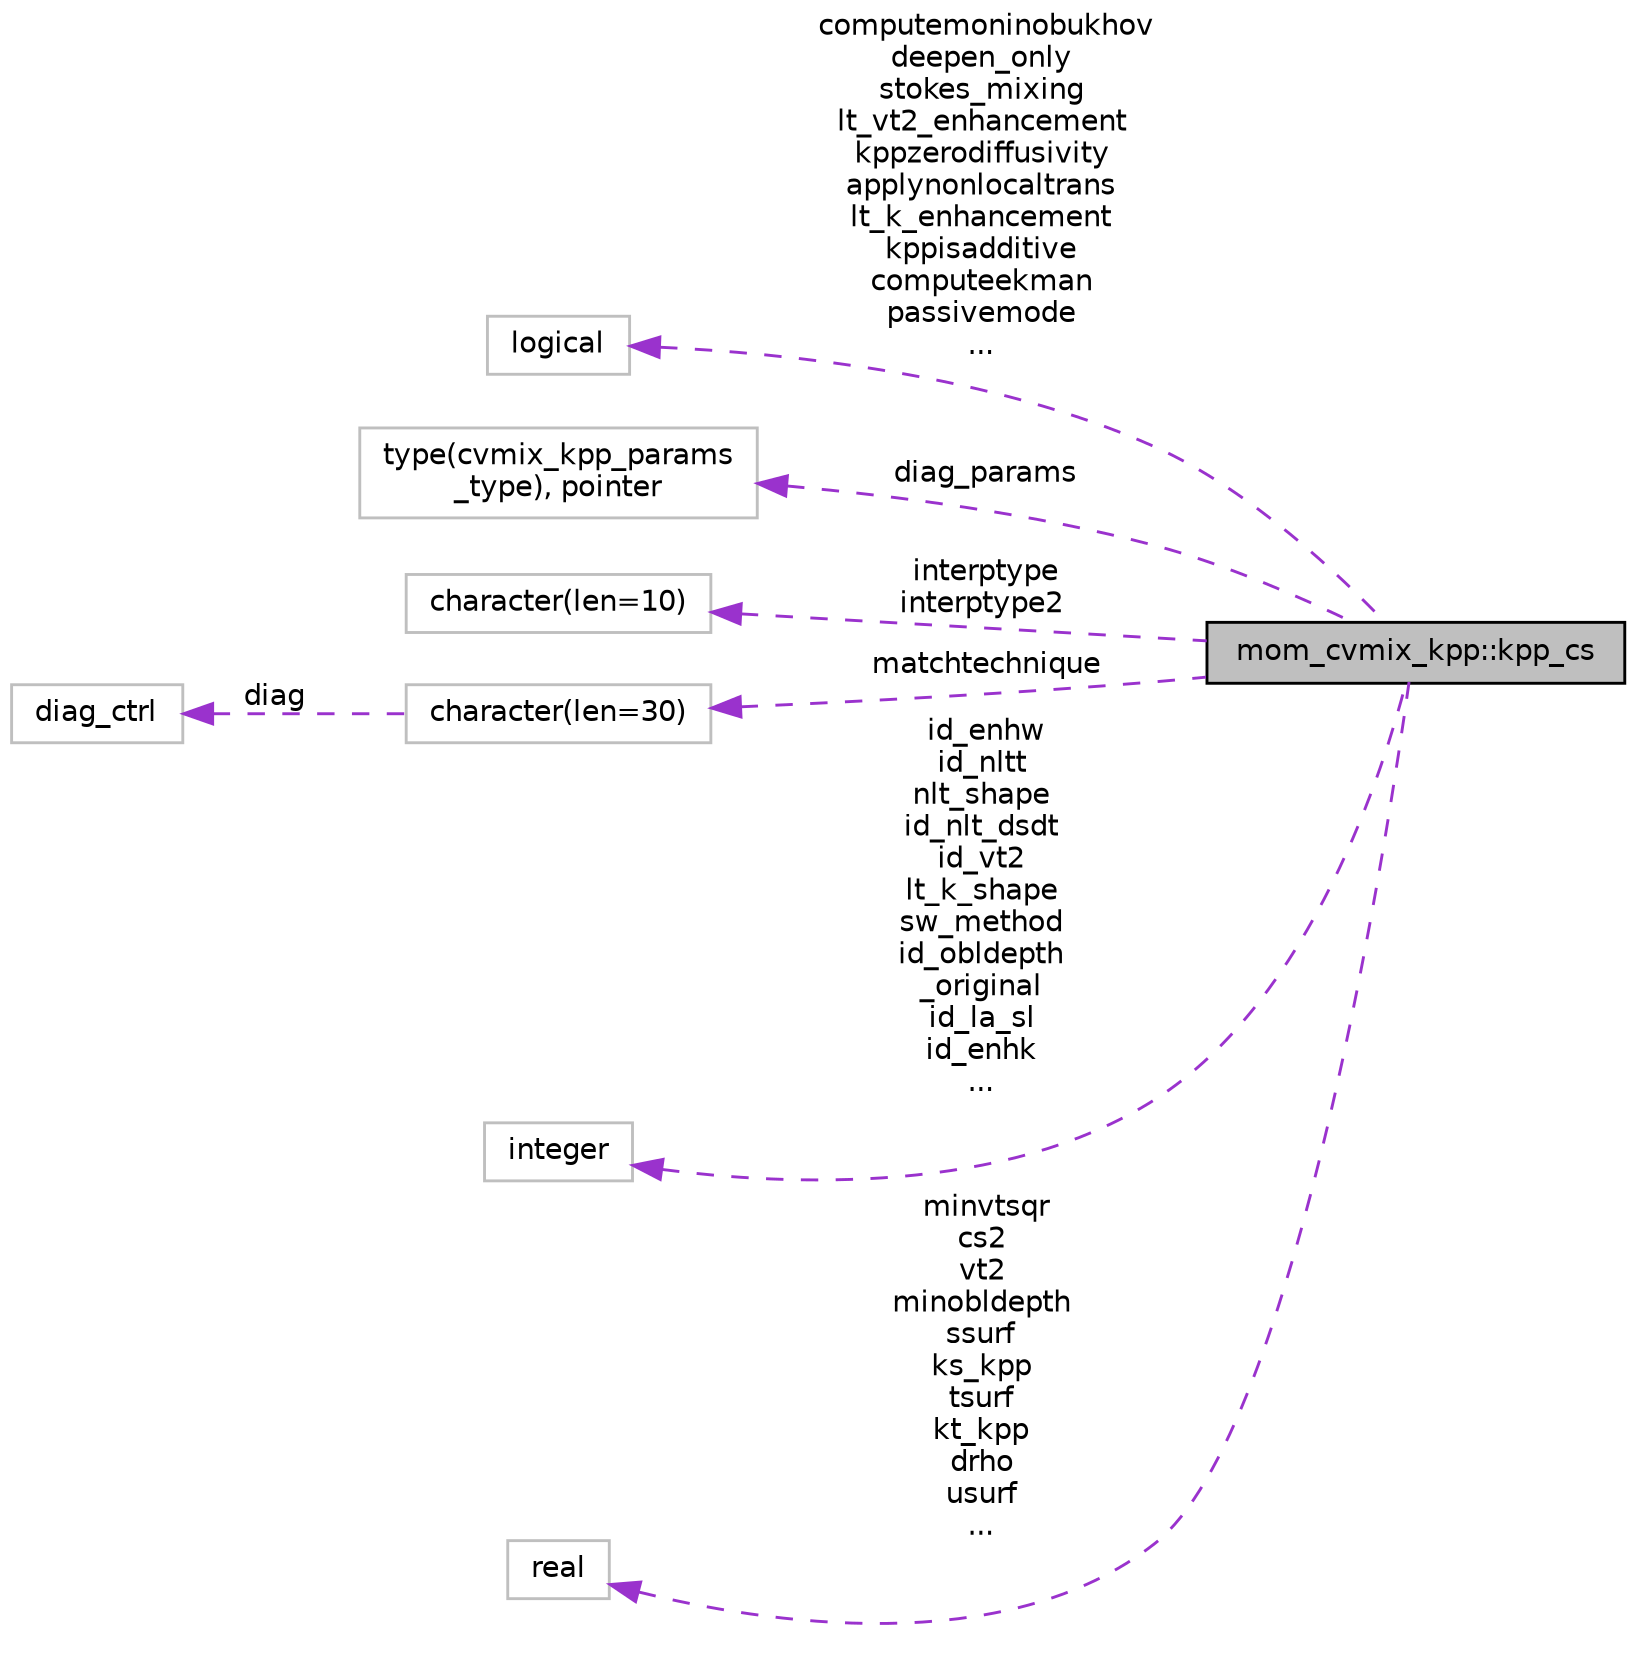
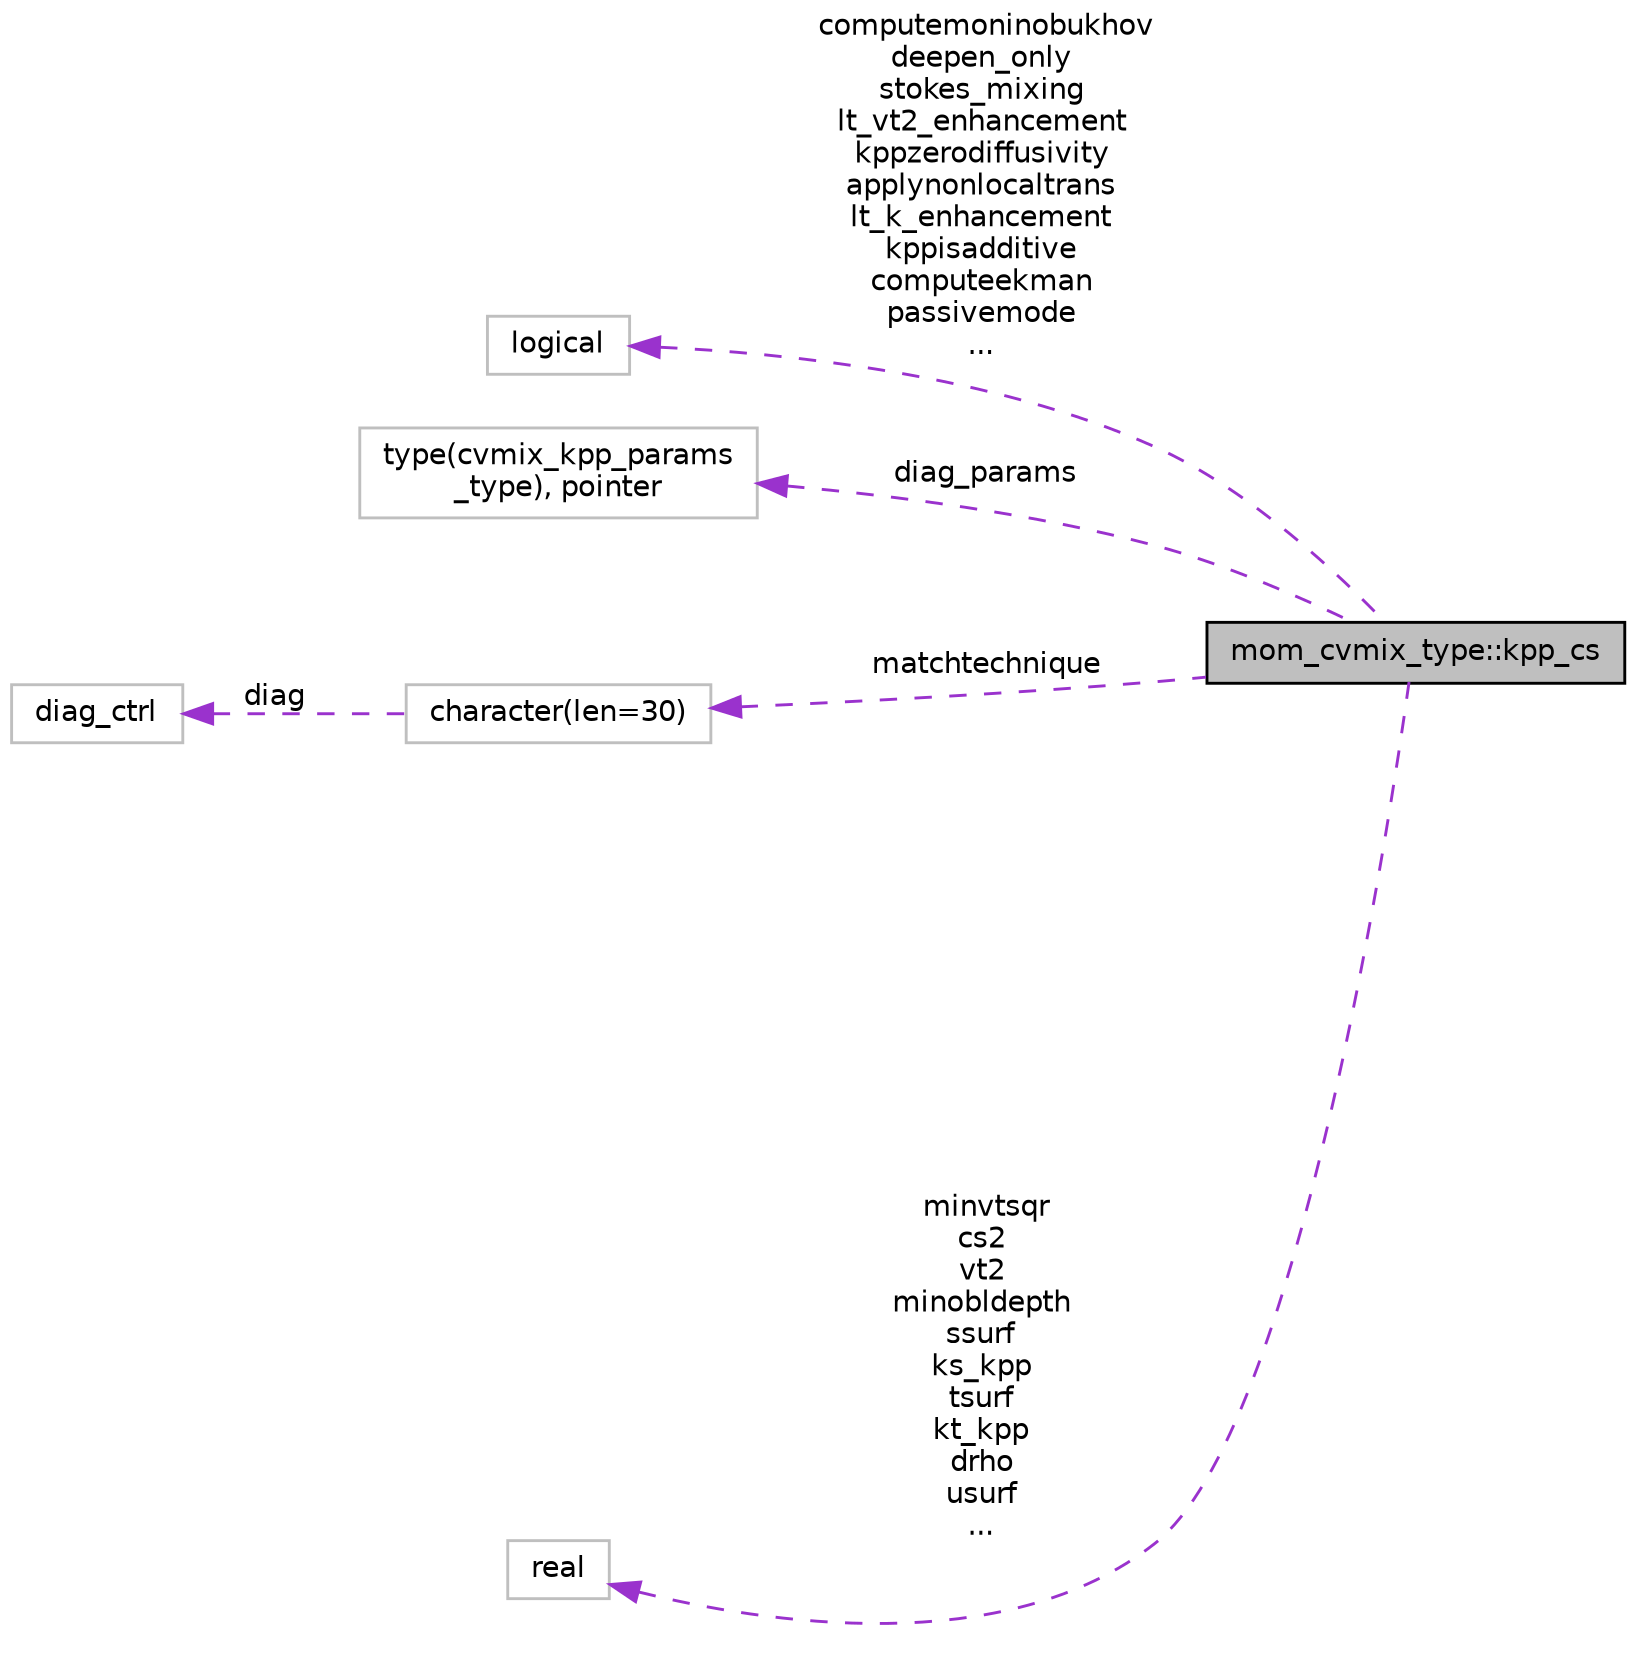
  digraph {
    rankdir=LR
    node [color=grey75 fillcolor=white fontname=Helvetica fontsize=10 shape=record style=filled]
    edge [color=darkorchid3 dir=back fontname=Helvetica fontsize=10 labelfontname=Helvetica labelfontsize=10 style=dashed]
-   n1 [color=black fillcolor=grey75 fontcolor=black height=0.2 label="mom_cvmix_kpp::kpp_cs" width=0.4]
+   n1 [color=black fillcolor=grey75 fontcolor=black height=0.2 label="mom_cvmix_type::kpp_cs" width=0.4]
    n2 [height=0.2 label=logical width=0.4]
    n3 [height=0.2 label="type(cvmix_kpp_params\l_type), pointer" width=0.4]
-   n4 [height=0.2 label="character(len=10)" width=0.4]
    n5 [height=0.2 label=diag_ctrl width=0.4]
    n6 [height=0.2 label="character(len=30)" width=0.4]
-   n7 [height=0.2 label=integer width=0.4]
    n8 [height=0.2 label=real width=0.4]
    n2 -> n1 [label=" computemoninobukhov\ndeepen_only\nstokes_mixing\nlt_vt2_enhancement\nkppzerodiffusivity\napplynonlocaltrans\nlt_k_enhancement\nkppisadditive\ncomputeekman\npassivemode\n..."]
    n3 -> n1 [label=" diag_params"]
-   n4 -> n1 [label=" interptype\ninterptype2"]
    n5 -> n6 [label=" diag"]
    n6 -> n1 [label=" matchtechnique"]
-   n7 -> n1 [label=" id_enhw\nid_nltt\nnlt_shape\nid_nlt_dsdt\nid_vt2\nlt_k_shape\nsw_method\nid_obldepth\l_original\nid_la_sl\nid_enhk\n..."]
    n8 -> n1 [label=" minvtsqr\ncs2\nvt2\nminobldepth\nssurf\nks_kpp\ntsurf\nkt_kpp\ndrho\nusurf\n..."]
  }
